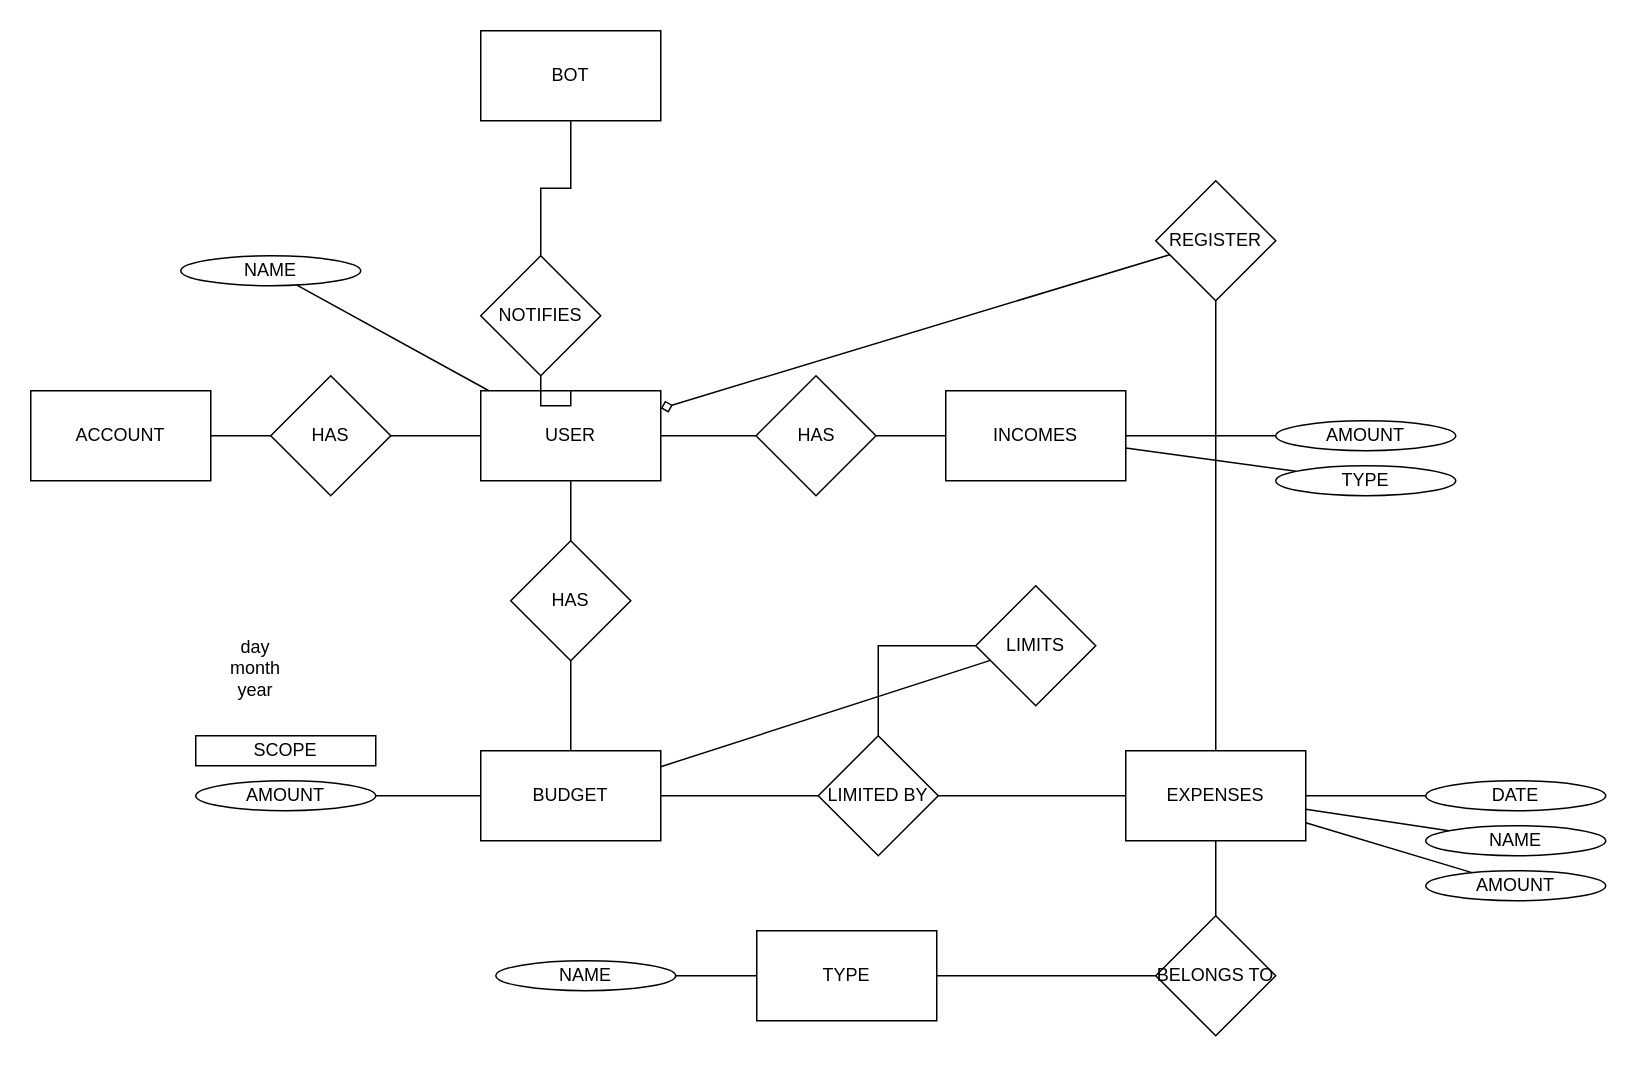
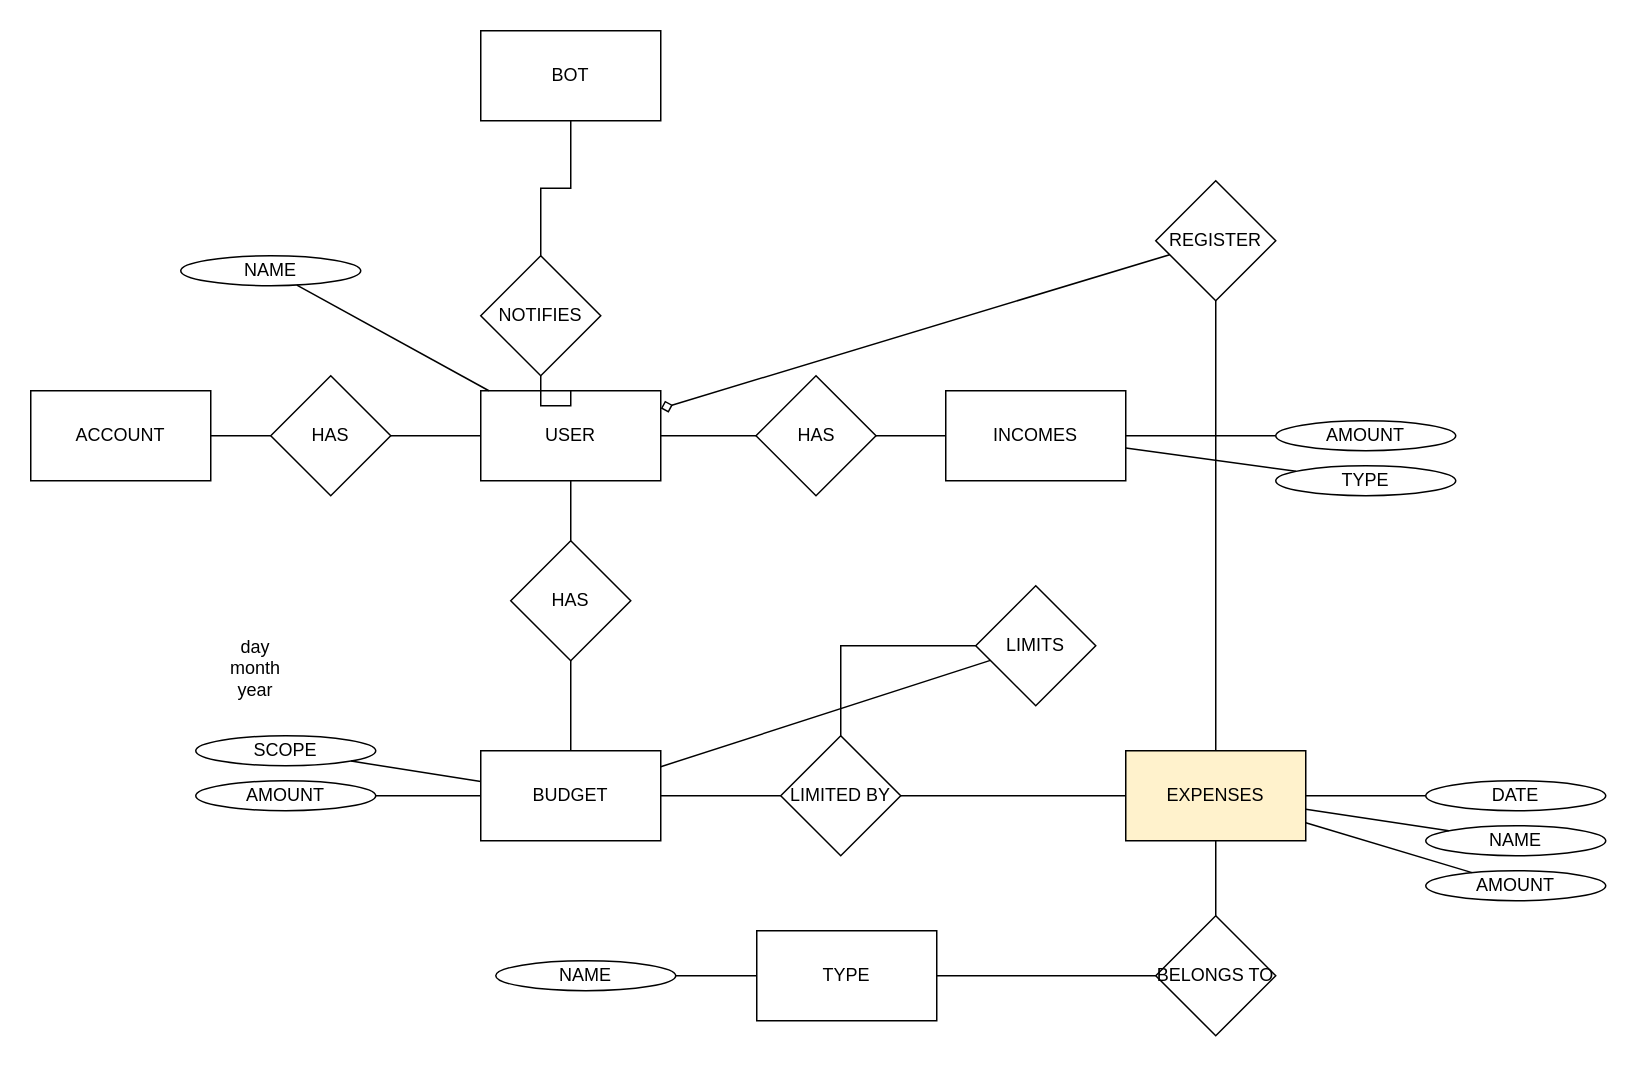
  <mxCell id="0" />
  <mxCell id="1" parent="0" />
  <mxCell id="2" value="REGISTER" style="rhombus;whiteSpace=wrap;html=1;" parent="1" vertex="1"><mxGeometry x="770" y="120" width="80" height="80" as="geometry" /></mxCell>
  <mxCell id="3" style="edgeStyle=orthogonalEdgeStyle;rounded=0;orthogonalLoop=1;jettySize=auto;html=1;endArrow=none;endFill=0;" edge="1" parent="1" source="4" target="8"><mxGeometry relative="1" as="geometry" /></mxCell>
  <mxCell id="4" value="USER" style="rounded=0;whiteSpace=wrap;html=1;" parent="1" vertex="1"><mxGeometry x="320" y="260" width="120" height="60" as="geometry" /></mxCell>
  <mxCell id="5" value="ACCOUNT" style="rounded=0;whiteSpace=wrap;html=1;" parent="1" vertex="1"><mxGeometry x="20" y="260" width="120" height="60" as="geometry" /></mxCell>
- <mxCell id="6" value="EXPENSES" style="rounded=0;whiteSpace=wrap;html=1;" parent="1" vertex="1"><mxGeometry x="750" y="500" width="120" height="60" as="geometry" /></mxCell>
+ <mxCell id="6" value="EXPENSES" style="rounded=0;whiteSpace=wrap;html=1;fillColor=#fff2cc;" parent="1" vertex="1"><mxGeometry x="750" y="500" width="120" height="60" as="geometry" /></mxCell>
  <mxCell id="7" value="BUDGET" style="rounded=0;whiteSpace=wrap;html=1;" vertex="1" parent="1"><mxGeometry x="320" y="500" width="120" height="60" as="geometry" /></mxCell>
  <mxCell id="8" value="HAS" style="rhombus;whiteSpace=wrap;html=1;" vertex="1" parent="1"><mxGeometry x="340" y="360" width="80" height="80" as="geometry" /></mxCell>
  <mxCell id="9" style="edgeStyle=orthogonalEdgeStyle;rounded=0;orthogonalLoop=1;jettySize=auto;html=1;endArrow=none;endFill=0;" edge="1" parent="1" source="7" target="8"><mxGeometry relative="1" as="geometry"><mxPoint x="390" y="320" as="sourcePoint" /><mxPoint x="430" y="360" as="targetPoint" /></mxGeometry></mxCell>
  <mxCell id="10" style="rounded=0;orthogonalLoop=1;jettySize=auto;html=1;endArrow=diamond;endFill=0;" edge="1" parent="1" source="2" target="4"><mxGeometry relative="1" as="geometry"><mxPoint x="380" y="470" as="sourcePoint" /><mxPoint x="430" y="440" as="targetPoint" /></mxGeometry></mxCell>
  <mxCell id="11" style="edgeStyle=orthogonalEdgeStyle;rounded=0;orthogonalLoop=1;jettySize=auto;html=1;endArrow=none;endFill=0;" edge="1" parent="1" source="2" target="6"><mxGeometry relative="1" as="geometry"><mxPoint x="560" y="350" as="sourcePoint" /><mxPoint x="450" y="290" as="targetPoint" /></mxGeometry></mxCell>
- <mxCell id="12" value="LIMITED BY" style="rhombus;whiteSpace=wrap;html=1;" vertex="1" parent="1"><mxGeometry x="545" y="490" width="80" height="80" as="geometry" /></mxCell>
+ <mxCell id="12" value="LIMITED BY" style="rhombus;whiteSpace=wrap;html=1;" vertex="1" parent="1"><mxGeometry x="520" y="490" width="80" height="80" as="geometry" /></mxCell>
  <mxCell id="13" style="edgeStyle=orthogonalEdgeStyle;rounded=0;orthogonalLoop=1;jettySize=auto;html=1;endArrow=none;endFill=0;" edge="1" parent="1" source="12" target="6"><mxGeometry relative="1" as="geometry"><mxPoint x="640" y="350" as="sourcePoint" /><mxPoint x="770" y="500" as="targetPoint" /></mxGeometry></mxCell>
  <mxCell id="14" style="edgeStyle=orthogonalEdgeStyle;rounded=0;orthogonalLoop=1;jettySize=auto;html=1;endArrow=none;endFill=0;" edge="1" parent="1" source="7" target="12"><mxGeometry relative="1" as="geometry"><mxPoint x="610" y="540" as="sourcePoint" /><mxPoint x="710" y="530" as="targetPoint" /></mxGeometry></mxCell>
  <mxCell id="15" value="HAS" style="rhombus;whiteSpace=wrap;html=1;" vertex="1" parent="1"><mxGeometry x="180" y="250" width="80" height="80" as="geometry" /></mxCell>
  <mxCell id="16" style="edgeStyle=orthogonalEdgeStyle;rounded=0;orthogonalLoop=1;jettySize=auto;html=1;endArrow=none;endFill=0;" edge="1" parent="1" source="15" target="4"><mxGeometry relative="1" as="geometry"><mxPoint x="500" y="350" as="sourcePoint" /><mxPoint x="450" y="290" as="targetPoint" /></mxGeometry></mxCell>
  <mxCell id="17" style="edgeStyle=orthogonalEdgeStyle;rounded=0;orthogonalLoop=1;jettySize=auto;html=1;endArrow=none;endFill=0;" edge="1" parent="1" source="15" target="5"><mxGeometry relative="1" as="geometry"><mxPoint x="474" as="sourcePoint" y="220" /><mxPoint x="390" y="260" as="targetPoint" /></mxGeometry></mxCell>
  <mxCell id="18" value="BOT" style="rounded=0;whiteSpace=wrap;html=1;" vertex="1" parent="1"><mxGeometry x="320" y="20" width="120" height="60" as="geometry" /></mxCell>
  <mxCell id="19" value="NOTIFIES" style="rhombus;whiteSpace=wrap;html=1;" vertex="1" parent="1"><mxGeometry x="320" y="170" width="80" height="80" as="geometry" /></mxCell>
  <mxCell id="20" style="edgeStyle=orthogonalEdgeStyle;rounded=0;orthogonalLoop=1;jettySize=auto;html=1;endArrow=none;endFill=0;" edge="1" parent="1" source="19" target="4"><mxGeometry relative="1" as="geometry"><mxPoint x="610" y="350" as="sourcePoint" /><mxPoint x="450" y="290" as="targetPoint" /></mxGeometry></mxCell>
  <mxCell id="21" style="edgeStyle=orthogonalEdgeStyle;rounded=0;orthogonalLoop=1;jettySize=auto;html=1;endArrow=none;endFill=0;" edge="1" parent="1" source="19" target="18"><mxGeometry relative="1" as="geometry"><mxPoint x="660" y="230" as="sourcePoint" /><mxPoint x="570" y="300" as="targetPoint" /></mxGeometry></mxCell>
- <mxCell id="22" value="SCOPE" style="whiteSpace=wrap;html=1;rounded=0;" vertex="1" parent="1"><mxGeometry x="130" y="490" width="120" height="20" as="geometry" /></mxCell>
+ <mxCell id="22" value="SCOPE" style="ellipse;whiteSpace=wrap;html=1;" vertex="1" parent="1"><mxGeometry x="130" y="490" width="120" height="20" as="geometry" /></mxCell>
+ <mxCell id="23" style="rounded=0;orthogonalLoop=1;jettySize=auto;html=1;endArrow=none;endFill=0;" edge="1" parent="1" source="7" target="22"><mxGeometry relative="1" as="geometry"><mxPoint x="390" y="510" as="sourcePoint" /><mxPoint x="390" y="450" as="targetPoint" /></mxGeometry></mxCell>
  <mxCell id="24" value="AMOUNT" style="ellipse;whiteSpace=wrap;html=1;" vertex="1" parent="1"><mxGeometry x="130" y="520" width="120" height="20" as="geometry" /></mxCell>
  <mxCell id="25" style="rounded=0;orthogonalLoop=1;jettySize=auto;html=1;endArrow=none;endFill=0;" edge="1" parent="1" source="7" target="24"><mxGeometry relative="1" as="geometry"><mxPoint x="330" y="531" as="sourcePoint" /><mxPoint x="244" y="517" as="targetPoint" /></mxGeometry></mxCell>
  <mxCell id="26" value="DATE" style="ellipse;whiteSpace=wrap;html=1;" vertex="1" parent="1"><mxGeometry x="950" y="520" width="120" height="20" as="geometry" /></mxCell>
  <mxCell id="27" style="rounded=0;orthogonalLoop=1;jettySize=auto;html=1;endArrow=none;endFill=0;" edge="1" parent="1" target="26" source="6"><mxGeometry relative="1" as="geometry"><mxPoint x="1130" y="510" as="sourcePoint" /><mxPoint x="1054" y="497" as="targetPoint" /></mxGeometry></mxCell>
  <mxCell id="28" value="NAME" style="ellipse;whiteSpace=wrap;html=1;" vertex="1" parent="1"><mxGeometry x="120" y="170" width="120" height="20" as="geometry" /></mxCell>
  <mxCell id="29" style="rounded=0;orthogonalLoop=1;jettySize=auto;html=1;endArrow=none;endFill=0;" edge="1" parent="1" target="28" source="4"><mxGeometry relative="1" as="geometry"><mxPoint x="694" y="370" as="sourcePoint" /><mxPoint x="618" y="357" as="targetPoint" /></mxGeometry></mxCell>
  <mxCell id="30" value="NAME" style="ellipse;whiteSpace=wrap;html=1;" vertex="1" parent="1"><mxGeometry x="950" y="550" width="120" height="20" as="geometry" /></mxCell>
  <mxCell id="31" style="rounded=0;orthogonalLoop=1;jettySize=auto;html=1;endArrow=none;endFill=0;" edge="1" parent="1" target="30" source="6"><mxGeometry relative="1" as="geometry"><mxPoint x="890" y="543" as="sourcePoint" /><mxPoint x="1074" y="517" as="targetPoint" /></mxGeometry></mxCell>
  <mxCell id="32" value="AMOUNT" style="ellipse;whiteSpace=wrap;html=1;" vertex="1" parent="1"><mxGeometry x="950" y="580" width="120" height="20" as="geometry" /></mxCell>
  <mxCell id="33" style="rounded=0;orthogonalLoop=1;jettySize=auto;html=1;endArrow=none;endFill=0;" edge="1" parent="1" target="32" source="6"><mxGeometry relative="1" as="geometry"><mxPoint x="900" y="553" as="sourcePoint" /><mxPoint x="1084" y="527" as="targetPoint" /></mxGeometry></mxCell>
  <mxCell id="34" value="TYPE" style="rounded=0;whiteSpace=wrap;html=1;" vertex="1" parent="1"><mxGeometry x="504" y="620" width="120" height="60" as="geometry" /></mxCell>
  <mxCell id="35" value="BELONGS TO" style="rhombus;whiteSpace=wrap;html=1;" vertex="1" parent="1"><mxGeometry x="770" y="610" width="80" height="80" as="geometry" /></mxCell>
  <mxCell id="36" style="edgeStyle=orthogonalEdgeStyle;rounded=0;orthogonalLoop=1;jettySize=auto;html=1;endArrow=none;endFill=0;" edge="1" parent="1" source="35" target="6"><mxGeometry relative="1" as="geometry"><mxPoint x="660" y="540" as="sourcePoint" /><mxPoint x="760" y="540" as="targetPoint" /></mxGeometry></mxCell>
  <mxCell id="37" style="edgeStyle=orthogonalEdgeStyle;rounded=0;orthogonalLoop=1;jettySize=auto;html=1;endArrow=none;endFill=0;" edge="1" parent="1" source="35" target="34"><mxGeometry relative="1" as="geometry"><mxPoint x="770" y="600" as="sourcePoint" /><mxPoint x="770" y="570" as="targetPoint" /></mxGeometry></mxCell>
  <mxCell id="38" value="NAME" style="ellipse;whiteSpace=wrap;html=1;" vertex="1" parent="1"><mxGeometry x="330" y="640" width="120" height="20" as="geometry" /></mxCell>
  <mxCell id="39" style="rounded=0;orthogonalLoop=1;jettySize=auto;html=1;endArrow=none;endFill=0;" edge="1" parent="1" target="38" source="34"><mxGeometry relative="1" as="geometry"><mxPoint x="520" y="650" as="sourcePoint" /><mxPoint x="444" y="637" as="targetPoint" /></mxGeometry></mxCell>
  <mxCell id="40" value="day&lt;br&gt;month&lt;br&gt;year" style="text;html=1;strokeColor=none;fillColor=none;align=center;verticalAlign=middle;whiteSpace=wrap;rounded=0;" vertex="1" parent="1"><mxGeometry x="140" y="430" width="60" height="30" as="geometry" /></mxCell>
  <mxCell id="41" value="INCOMES" style="rounded=0;whiteSpace=wrap;html=1;" vertex="1" parent="1"><mxGeometry x="630" y="260" width="120" height="60" as="geometry" /></mxCell>
  <mxCell id="42" value="HAS" style="rhombus;whiteSpace=wrap;html=1;" vertex="1" parent="1"><mxGeometry x="503.5" y="250" width="80" height="80" as="geometry" /></mxCell>
  <mxCell id="43" style="edgeStyle=orthogonalEdgeStyle;rounded=0;orthogonalLoop=1;jettySize=auto;html=1;endArrow=none;endFill=0;" edge="1" parent="1" source="42" target="41"><mxGeometry relative="1" as="geometry"><mxPoint x="390" y="140" as="sourcePoint" /><mxPoint x="390" y="90" as="targetPoint" /></mxGeometry></mxCell>
  <mxCell id="44" style="edgeStyle=orthogonalEdgeStyle;rounded=0;orthogonalLoop=1;jettySize=auto;html=1;endArrow=none;endFill=0;" edge="1" parent="1" source="4" target="42"><mxGeometry relative="1" as="geometry"><mxPoint x="560" y="210" as="sourcePoint" /><mxPoint x="650" y="150" as="targetPoint" /></mxGeometry></mxCell>
  <mxCell id="45" value="LIMITS" style="rhombus;whiteSpace=wrap;html=1;" vertex="1" parent="1"><mxGeometry x="650" y="390" width="80" height="80" as="geometry" /></mxCell>
  <mxCell id="46" style="edgeStyle=orthogonalEdgeStyle;rounded=0;orthogonalLoop=1;jettySize=auto;html=1;endArrow=none;endFill=0;" edge="1" parent="1" source="45" target="12"><mxGeometry relative="1" as="geometry"><mxPoint x="594" y="300" as="sourcePoint" /><mxPoint x="634" y="300" as="targetPoint" /></mxGeometry></mxCell>
  <mxCell id="47" style="rounded=0;orthogonalLoop=1;jettySize=auto;html=1;endArrow=none;endFill=0;" edge="1" parent="1" source="45" target="7"><mxGeometry relative="1" as="geometry"><mxPoint x="670" y="390" as="sourcePoint" /><mxPoint x="694" y="330" as="targetPoint" /></mxGeometry></mxCell>
  <mxCell id="48" value="AMOUNT" style="ellipse;whiteSpace=wrap;html=1;" vertex="1" parent="1"><mxGeometry x="850" y="280" width="120" height="20" as="geometry" /></mxCell>
  <mxCell id="49" style="rounded=0;orthogonalLoop=1;jettySize=auto;html=1;endArrow=none;endFill=0;" edge="1" parent="1" target="48" source="41"><mxGeometry relative="1" as="geometry"><mxPoint x="709" y="215" as="sourcePoint" /><mxPoint x="1002" y="312" as="targetPoint" /></mxGeometry></mxCell>
  <mxCell id="50" value="TYPE" style="ellipse;whiteSpace=wrap;html=1;" vertex="1" parent="1"><mxGeometry x="850" y="310" width="120" height="20" as="geometry" /></mxCell>
  <mxCell id="51" style="rounded=0;orthogonalLoop=1;jettySize=auto;html=1;endArrow=none;endFill=0;" edge="1" parent="1" target="50" source="41"><mxGeometry relative="1" as="geometry"><mxPoint x="719" y="225" as="sourcePoint" /><mxPoint x="1012" y="322" as="targetPoint" /></mxGeometry></mxCell>
